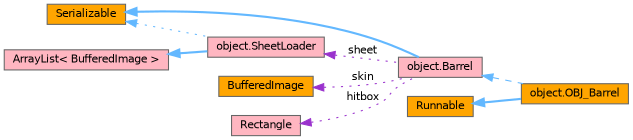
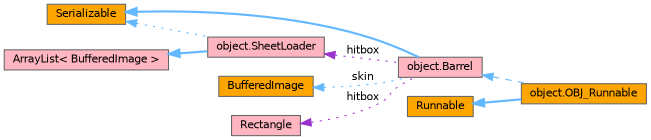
  digraph {
    rankdir=LR
    node [color=gray40 fillcolor=orange fontname=Helvetica fontsize=10 shape=box style=filled]
    edge [color=steelblue1 dir=back fontname=Helvetica fontsize=10 labelfontname=Helvetica labelfontsize=10 style=dotted]
-   n1 [fontcolor=black height=0.2 label="object.OBJ_Barrel" width=0.4]
+   n1 [fontcolor=black height=0.2 label="object.OBJ_Runnable" width=0.4]
    n2 [fillcolor=lightpink height=0.2 label="object.Barrel" width=0.4]
    n3 [height=0.2 label=Serializable width=0.4]
    n4 [fillcolor=lightpink height=0.2 label="object.SheetLoader" width=0.4]
    n5 [height=0.2 label=BufferedImage width=0.4]
    n6 [fillcolor=lightpink height=0.2 label="ArrayList\< BufferedImage \>" width=0.4]
    n7 [fillcolor=lightpink height=0.2 label=Rectangle width=0.4]
    n8 [height=0.2 label=Runnable width=0.4]
    n2 -> n1 [style=dashed]
    n3 -> n2 [style=bold]
    n3 -> n4
-   n4 -> n2 [color=darkorchid3 label=" sheet"]
-   n5 -> n2 [color=darkorchid3 label=" skin"]
+   n4 -> n2 [color=darkorchid3 label=" hitbox"]
+   n5 -> n2 [label=" skin"]
    n6 -> n4 [style=bold]
    n7 -> n2 [color=darkorchid3 label=" hitbox"]
    n8 -> n1 [style=bold]
  }
